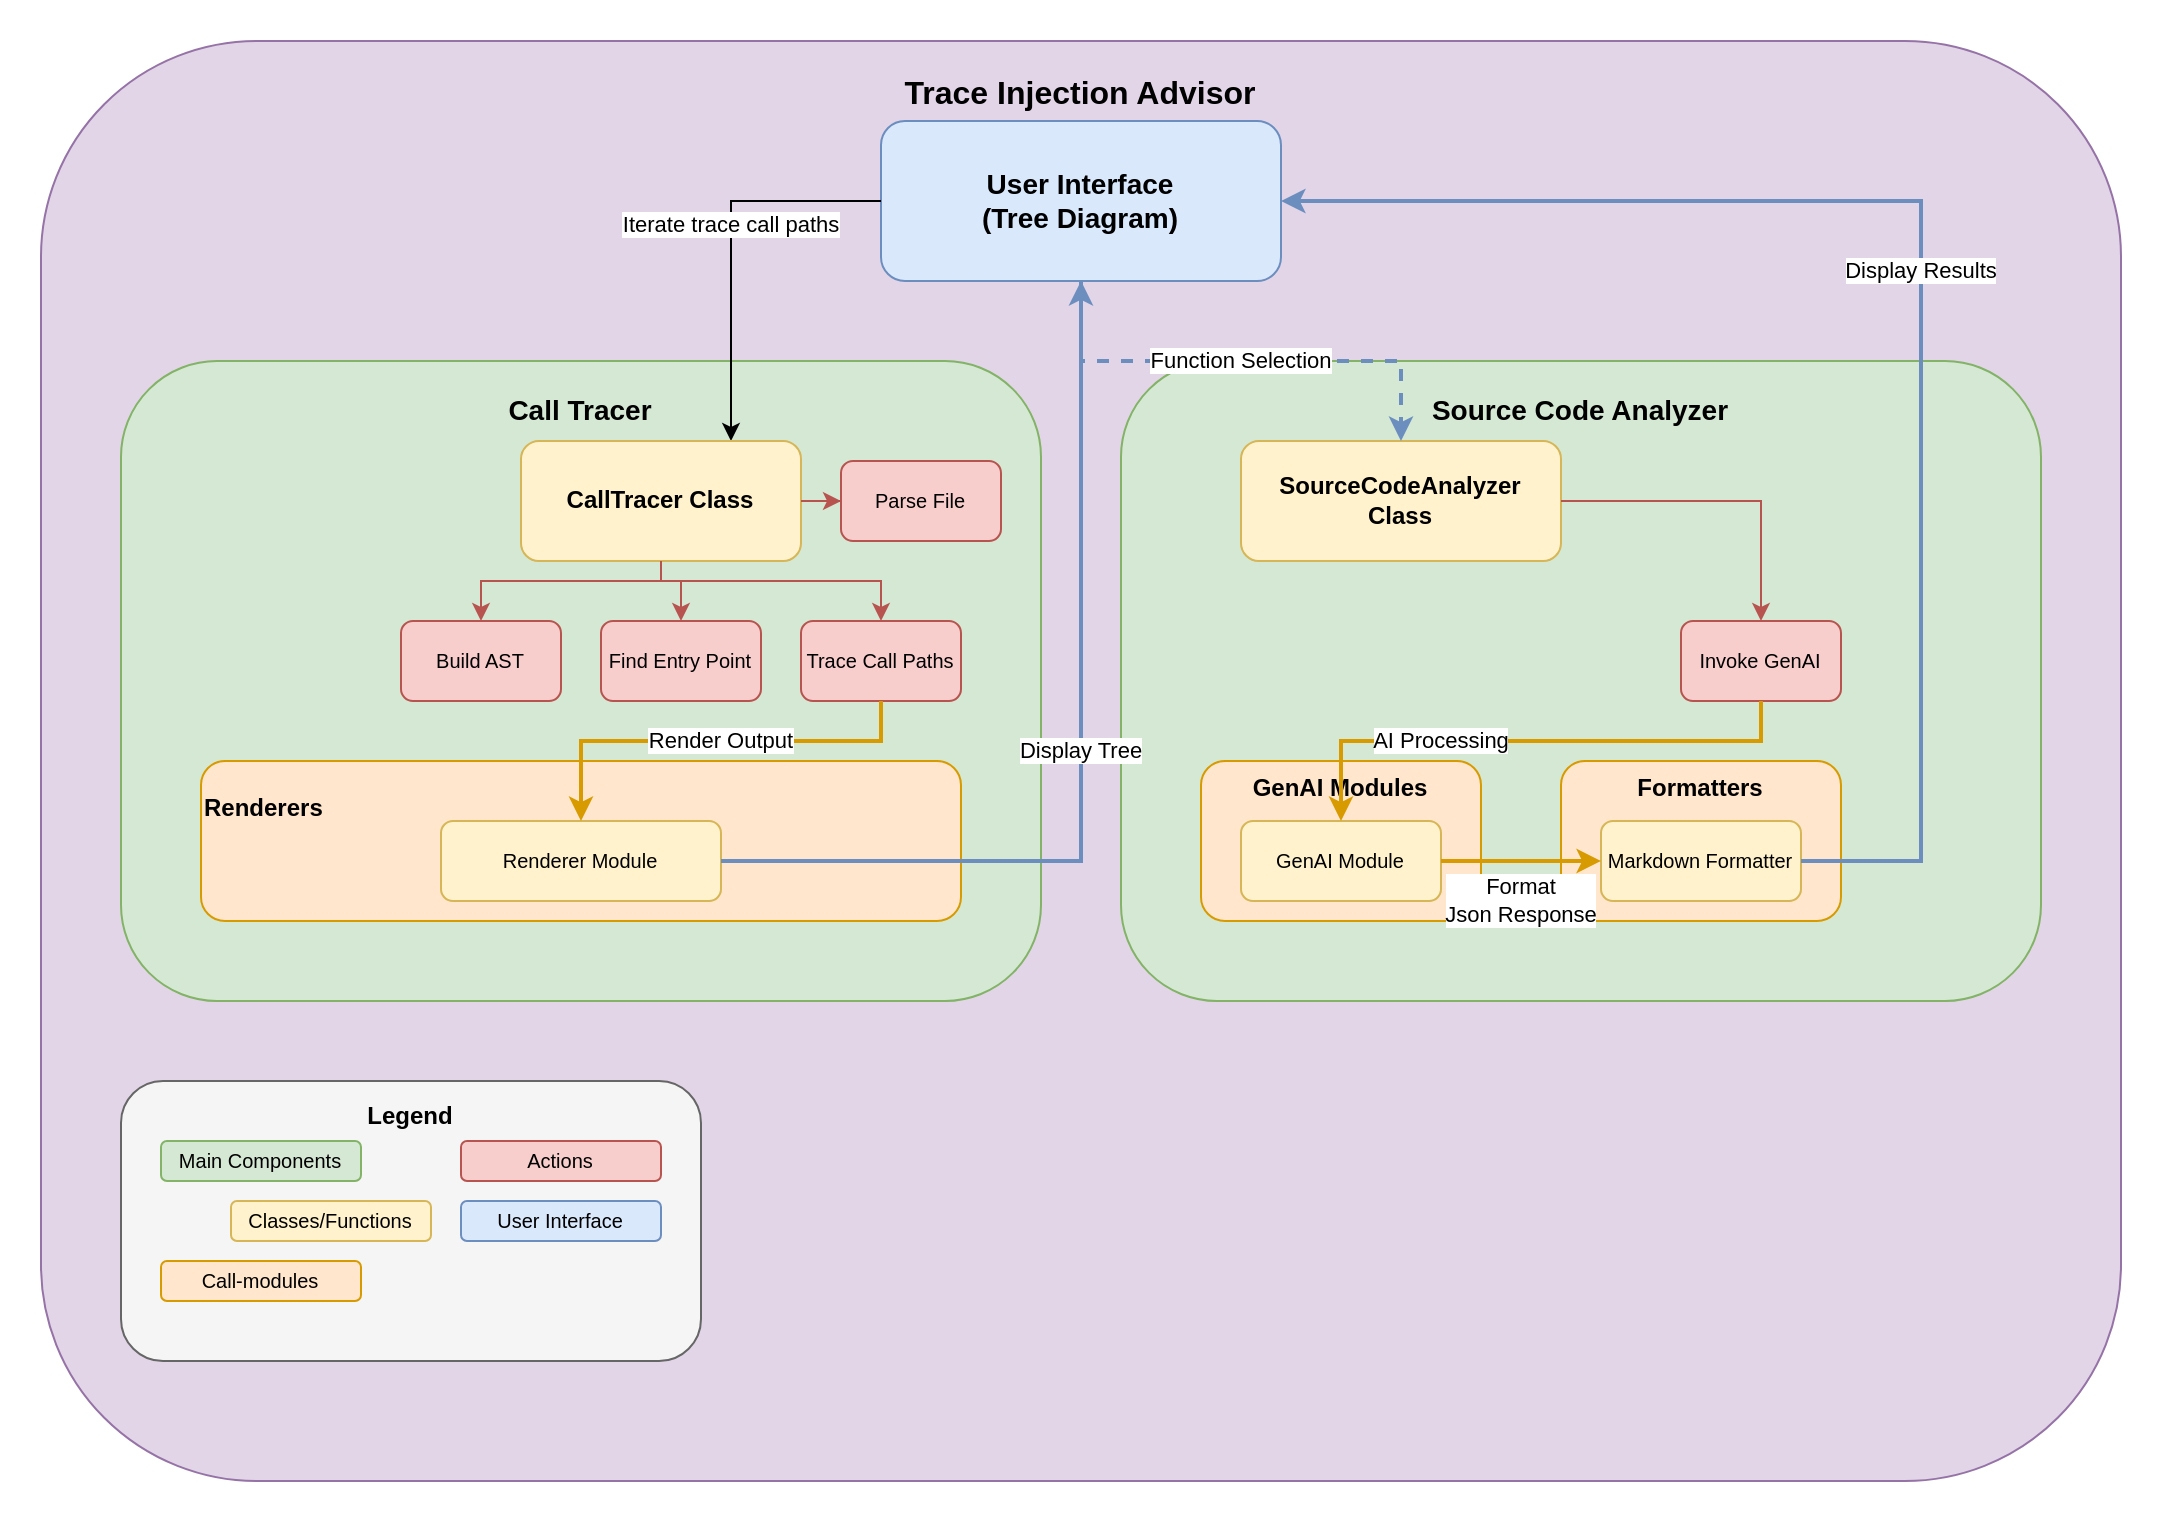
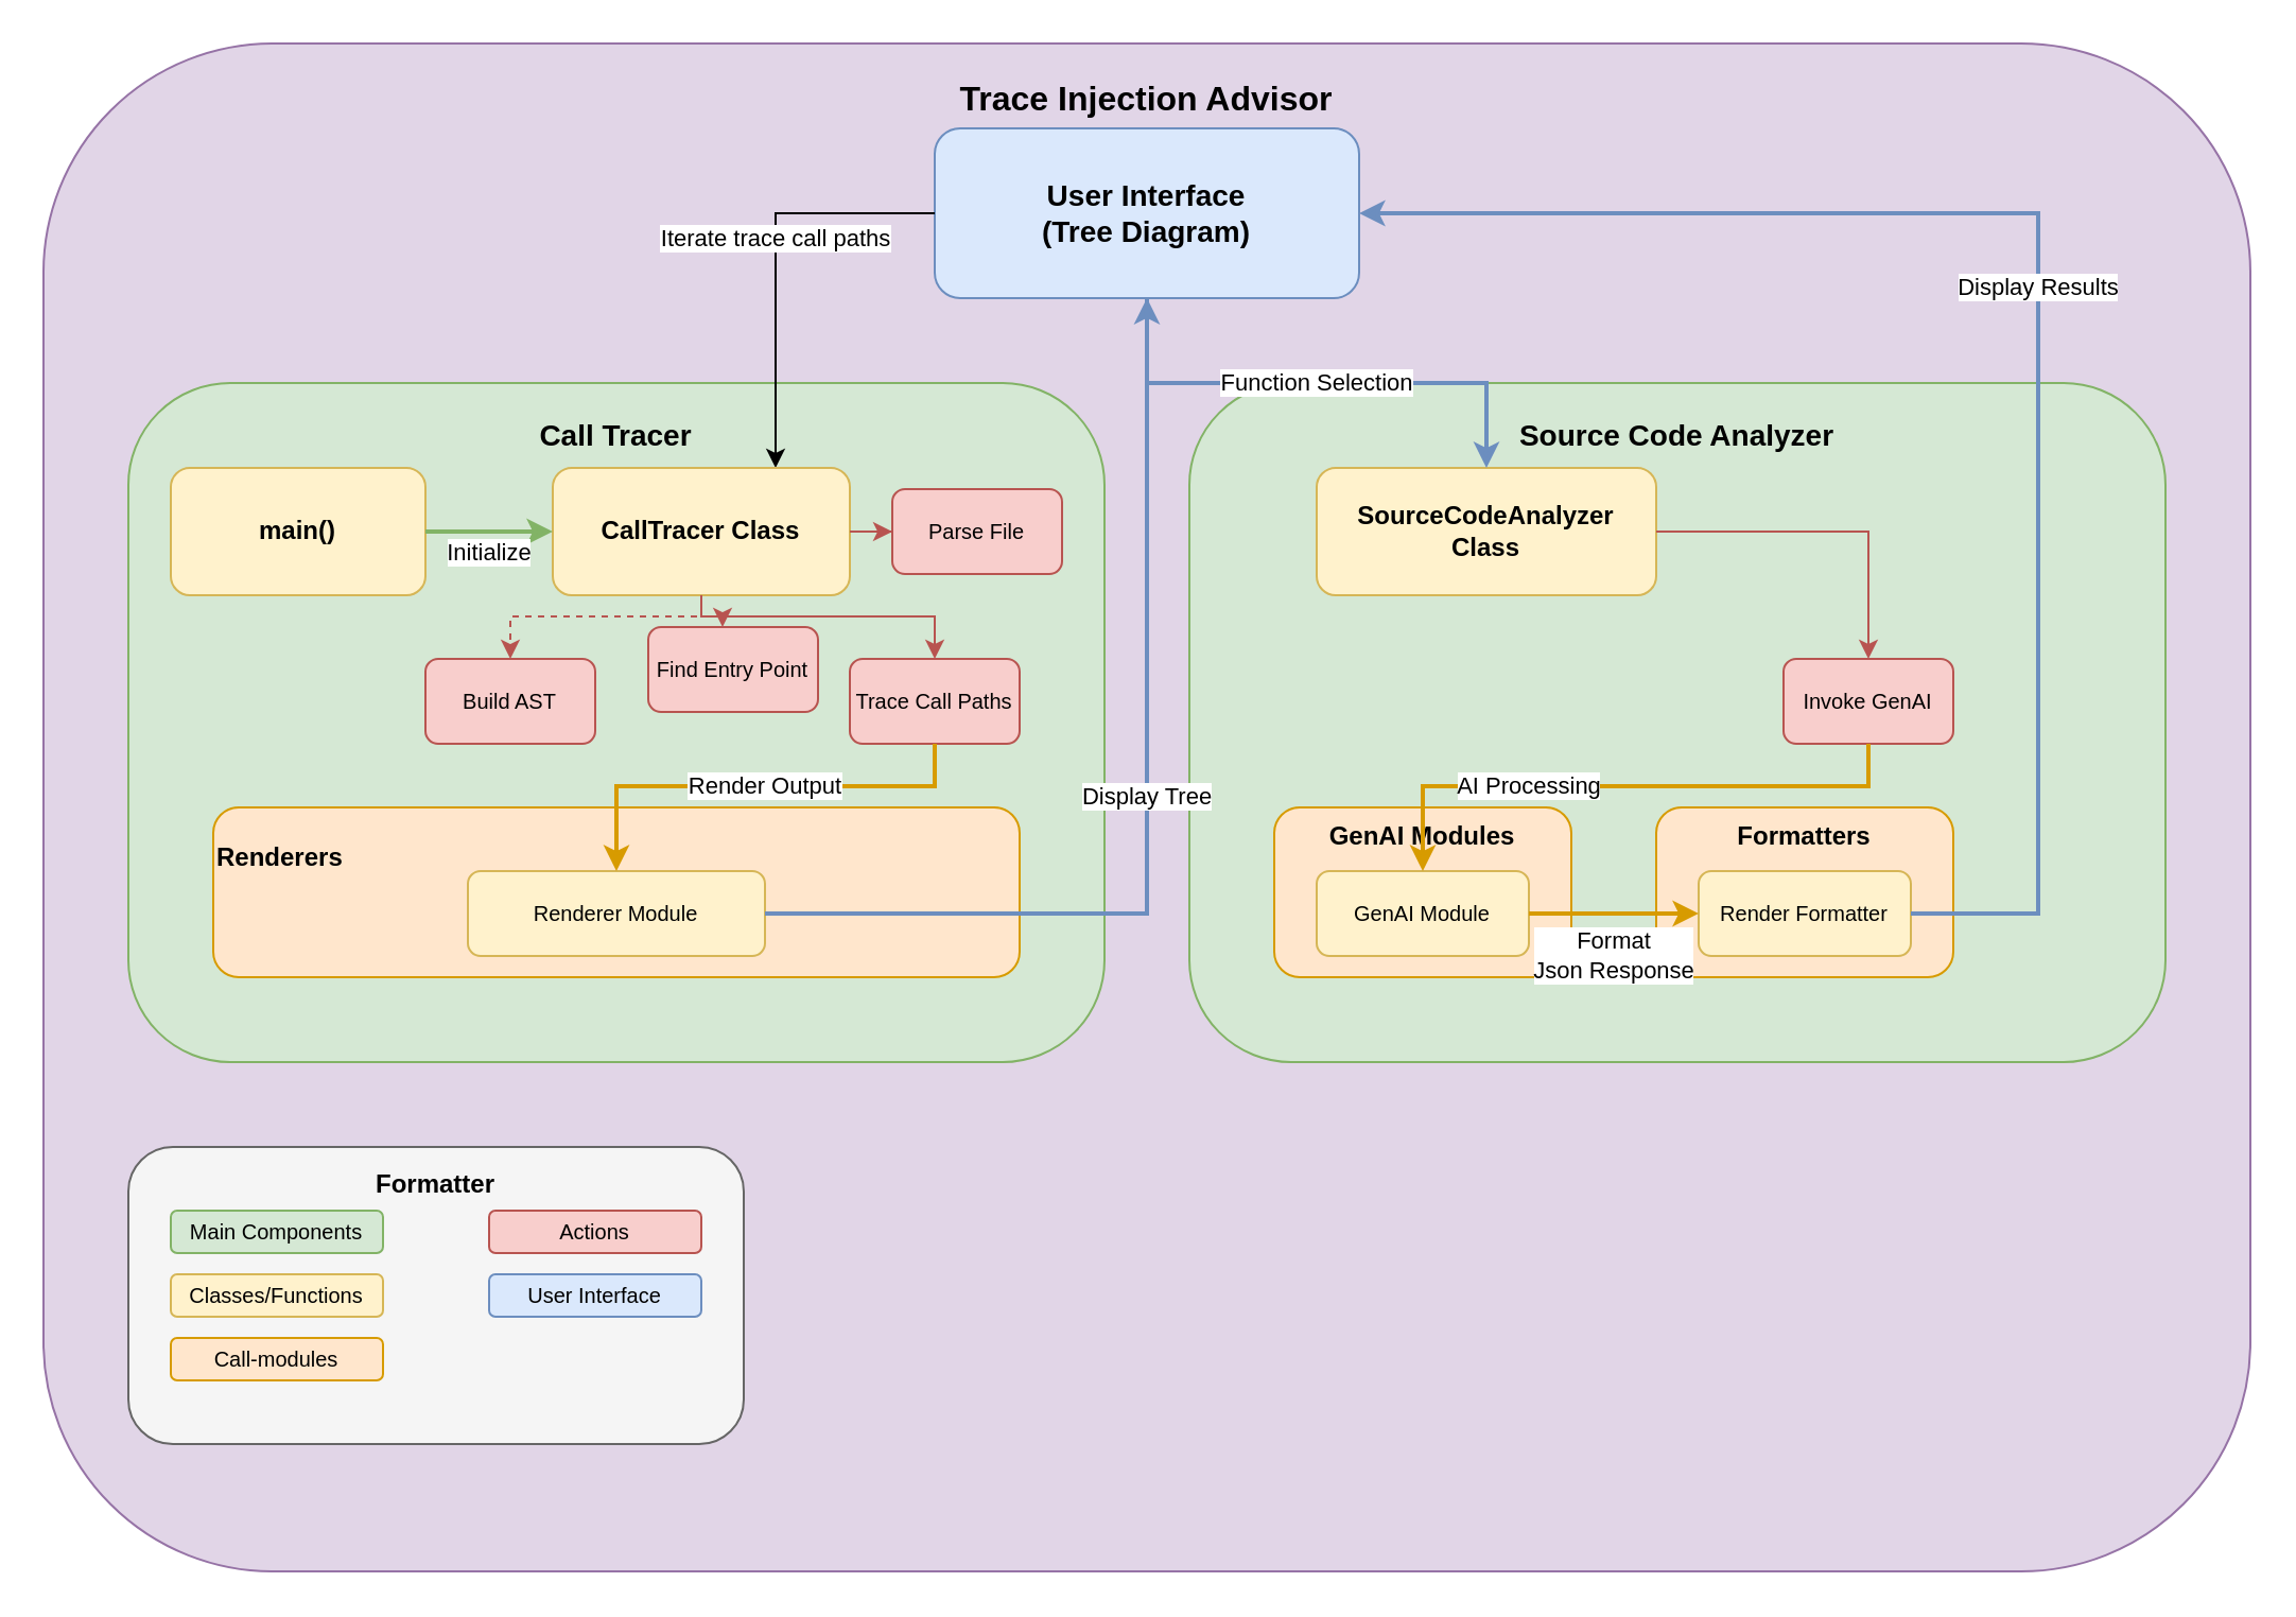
  <mxCell id="0" />
  <mxCell id="1" parent="0" />
  <mxCell id="2" value="Trace Injection Advisor" style="rounded=1;whiteSpace=wrap;html=1;fillColor=#e1d5e7;strokeColor=#9673a6;fontSize=16;fontStyle=1;verticalAlign=top;spacingTop=10;" parent="1" vertex="1"><mxGeometry x="20" y="20" width="1040" height="720" as="geometry" /></mxCell>
  <mxCell id="3" value="User Interface&#10;(Tree Diagram)" style="rounded=1;whiteSpace=wrap;html=1;fillColor=#dae8fc;strokeColor=#6c8ebf;fontSize=14;fontStyle=1;" parent="1" vertex="1"><mxGeometry x="440" y="60" width="200" height="80" as="geometry" /></mxCell>
  <mxCell id="4" value="Call Tracer" style="rounded=1;whiteSpace=wrap;html=1;fillColor=#d5e8d4;strokeColor=#82b366;fontSize=14;fontStyle=1;verticalAlign=top;spacingTop=10;" parent="1" vertex="1"><mxGeometry x="60" y="180" width="460" height="320" as="geometry" /></mxCell>
  <mxCell id="5" style="edgeStyle=orthogonalEdgeStyle;rounded=0;orthogonalLoop=1;jettySize=auto;html=1;entryX=0.75;entryY=0;entryDx=0;entryDy=0;" edge="1" parent="1" source="3" target="8"><mxGeometry relative="1" as="geometry" /></mxCell>
  <mxCell id="6" value="Iterate trace call paths" style="edgeLabel;html=1;align=center;verticalAlign=middle;resizable=0;points=[];" vertex="1" connectable="0" parent="5"><mxGeometry x="-0.118" y="-1" relative="1" as="geometry"><mxPoint as="offset" /></mxGeometry></mxCell>
+ <mxCell id="7" value="main()" style="rounded=1;whiteSpace=wrap;html=1;fillColor=#fff2cc;strokeColor=#d6b656;fontSize=12;fontStyle=1;" parent="1" vertex="1"><mxGeometry x="80" y="220" width="120" height="60" as="geometry" /></mxCell>
  <mxCell id="8" value="CallTracer Class" style="rounded=1;whiteSpace=wrap;html=1;fillColor=#fff2cc;strokeColor=#d6b656;fontSize=12;fontStyle=1;" parent="1" vertex="1"><mxGeometry x="260" y="220" width="140" height="60" as="geometry" /></mxCell>
  <mxCell id="9" value="Parse File" style="rounded=1;whiteSpace=wrap;html=1;fillColor=#f8cecc;strokeColor=#b85450;fontSize=10;" parent="1" vertex="1"><mxGeometry x="420" y="230" width="80" height="40" as="geometry" /></mxCell>
  <mxCell id="10" value="Build AST" style="rounded=1;whiteSpace=wrap;html=1;fillColor=#f8cecc;strokeColor=#b85450;fontSize=10;" parent="1" vertex="1"><mxGeometry x="200" y="310" width="80" height="40" as="geometry" /></mxCell>
- <mxCell id="11" value="Find Entry Point" style="rounded=1;whiteSpace=wrap;html=1;fillColor=#f8cecc;strokeColor=#b85450;fontSize=10;" parent="1" vertex="1"><mxGeometry x="300" y="310" width="80" height="40" as="geometry" /></mxCell>
+ <mxCell id="11" value="Find Entry Point" style="rounded=1;whiteSpace=wrap;html=1;fillColor=#f8cecc;strokeColor=#b85450;fontSize=10;" parent="1" vertex="1"><mxGeometry x="305" y="295" width="80" height="40" as="geometry" /></mxCell>
  <mxCell id="12" value="Trace Call Paths" style="rounded=1;whiteSpace=wrap;html=1;fillColor=#f8cecc;strokeColor=#b85450;fontSize=10;" parent="1" vertex="1"><mxGeometry x="400" y="310" width="80" height="40" as="geometry" /></mxCell>
  <mxCell id="13" value="Renderers" style="rounded=1;whiteSpace=wrap;html=1;fillColor=#ffe6cc;strokeColor=#d79b00;fontSize=12;fontStyle=1;verticalAlign=top;spacingTop=10;align=left;" parent="1" vertex="1"><mxGeometry x="100" y="380" width="380" height="80" as="geometry" /></mxCell>
  <mxCell id="14" value="Renderer Module" style="rounded=1;whiteSpace=wrap;html=1;fillColor=#fff2cc;strokeColor=#d6b656;fontSize=10;" parent="1" vertex="1"><mxGeometry x="220" y="410" width="140" height="40" as="geometry" /></mxCell>
  <mxCell id="15" value="Source Code Analyzer" style="rounded=1;whiteSpace=wrap;html=1;fillColor=#d5e8d4;strokeColor=#82b366;fontSize=14;fontStyle=1;verticalAlign=top;spacingTop=10;" parent="1" vertex="1"><mxGeometry x="560" y="180" width="460" height="320" as="geometry" /></mxCell>
  <mxCell id="16" value="SourceCodeAnalyzer&lt;div&gt;Class&lt;/div&gt;" style="rounded=1;whiteSpace=wrap;html=1;fillColor=#fff2cc;strokeColor=#d6b656;fontSize=12;fontStyle=1;" parent="1" vertex="1"><mxGeometry x="620" y="220" width="160" height="60" as="geometry" /></mxCell>
  <mxCell id="17" value="Invoke GenAI" style="rounded=1;whiteSpace=wrap;html=1;fillColor=#f8cecc;strokeColor=#b85450;fontSize=10;" parent="1" vertex="1"><mxGeometry x="840" y="310" width="80" height="40" as="geometry" /></mxCell>
  <mxCell id="18" value="GenAI Modules" style="rounded=1;whiteSpace=wrap;html=1;fillColor=#ffe6cc;strokeColor=#d79b00;fontSize=12;fontStyle=1;verticalAlign=top;spacingTop=0;align=center;" parent="1" vertex="1"><mxGeometry x="600" y="380" width="140" height="80" as="geometry" /></mxCell>
  <mxCell id="19" value="GenAI Module" style="rounded=1;whiteSpace=wrap;html=1;fillColor=#fff2cc;strokeColor=#d6b656;fontSize=10;" parent="1" vertex="1"><mxGeometry x="620" y="410" width="100" height="40" as="geometry" /></mxCell>
  <mxCell id="20" value="Formatters" style="rounded=1;whiteSpace=wrap;html=1;fillColor=#ffe6cc;strokeColor=#d79b00;fontSize=12;fontStyle=1;verticalAlign=top;spacingTop=0;" parent="1" vertex="1"><mxGeometry x="780" y="380" width="140" height="80" as="geometry" /></mxCell>
- <mxCell id="21" value="Markdown Formatter" style="rounded=1;whiteSpace=wrap;html=1;fillColor=#fff2cc;strokeColor=#d6b656;fontSize=10;" parent="1" vertex="1"><mxGeometry x="800" y="410" width="100" height="40" as="geometry" /></mxCell>
+ <mxCell id="21" value="Render Formatter" style="rounded=1;whiteSpace=wrap;html=1;fillColor=#fff2cc;strokeColor=#d6b656;fontSize=10;" parent="1" vertex="1"><mxGeometry x="800" y="410" width="100" height="40" as="geometry" /></mxCell>
+ <mxCell id="22" value="Initialize" style="edgeStyle=orthogonalEdgeStyle;rounded=0;orthogonalLoop=1;jettySize=auto;html=1;strokeColor=#82b366;strokeWidth=2;" parent="1" source="7" target="8" edge="1"><mxGeometry y="-10" relative="1" as="geometry"><mxPoint as="offset" /></mxGeometry></mxCell>
  <mxCell id="23" value="" style="edgeStyle=orthogonalEdgeStyle;rounded=0;orthogonalLoop=1;jettySize=auto;html=1;strokeColor=#b85450;strokeWidth=1;" parent="1" source="8" target="9" edge="1"><mxGeometry relative="1" as="geometry" /></mxCell>
- <mxCell id="24" value="" style="edgeStyle=orthogonalEdgeStyle;rounded=0;orthogonalLoop=1;jettySize=auto;html=1;strokeColor=#b85450;strokeWidth=1;" parent="1" source="8" target="10" edge="1"><mxGeometry relative="1" as="geometry"><Array as="points"><mxPoint x="330" y="290" /><mxPoint x="240" y="290" /></Array></mxGeometry></mxCell>
+ <mxCell id="24" value="" style="edgeStyle=orthogonalEdgeStyle;rounded=0;orthogonalLoop=1;jettySize=auto;html=1;strokeColor=#b85450;strokeWidth=1;dashed=1;" parent="1" source="8" target="10" edge="1"><mxGeometry relative="1" as="geometry"><Array as="points"><mxPoint x="330" y="290" /><mxPoint x="240" y="290" /></Array></mxGeometry></mxCell>
  <mxCell id="25" value="" style="edgeStyle=orthogonalEdgeStyle;rounded=0;orthogonalLoop=1;jettySize=auto;html=1;strokeColor=#b85450;strokeWidth=1;" parent="1" source="8" target="11" edge="1"><mxGeometry relative="1" as="geometry"><Array as="points"><mxPoint x="330" y="290" /><mxPoint x="340" y="290" /></Array></mxGeometry></mxCell>
  <mxCell id="26" value="" style="edgeStyle=orthogonalEdgeStyle;rounded=0;orthogonalLoop=1;jettySize=auto;html=1;strokeColor=#b85450;strokeWidth=1;" parent="1" source="8" target="12" edge="1"><mxGeometry relative="1" as="geometry"><Array as="points"><mxPoint x="330" y="290" /><mxPoint x="440" y="290" /></Array></mxGeometry></mxCell>
  <mxCell id="27" value="Render Output" style="edgeStyle=orthogonalEdgeStyle;rounded=0;orthogonalLoop=1;jettySize=auto;html=1;strokeColor=#d79b00;strokeWidth=2;" parent="1" source="12" target="14" edge="1"><mxGeometry x="-0.048" relative="1" as="geometry"><Array as="points"><mxPoint x="440" y="370" /><mxPoint x="290" y="370" /></Array><mxPoint as="offset" /></mxGeometry></mxCell>
  <mxCell id="28" value="Display Tree" style="edgeStyle=orthogonalEdgeStyle;rounded=0;orthogonalLoop=1;jettySize=auto;html=1;strokeColor=#6c8ebf;strokeWidth=2;" parent="1" source="14" target="3" edge="1"><mxGeometry relative="1" as="geometry" /></mxCell>
- <mxCell id="29" value="Function Selection" style="edgeStyle=orthogonalEdgeStyle;rounded=0;orthogonalLoop=1;jettySize=auto;html=1;strokeColor=#6c8ebf;strokeWidth=2;dashed=1;" parent="1" source="3" target="16" edge="1"><mxGeometry relative="1" as="geometry" /></mxCell>
+ <mxCell id="29" value="Function Selection" style="edgeStyle=orthogonalEdgeStyle;rounded=0;orthogonalLoop=1;jettySize=auto;html=1;strokeColor=#6c8ebf;strokeWidth=2;" parent="1" source="3" target="16" edge="1"><mxGeometry relative="1" as="geometry" /></mxCell>
  <mxCell id="30" value="" style="edgeStyle=orthogonalEdgeStyle;rounded=0;orthogonalLoop=1;jettySize=auto;html=1;strokeColor=#b85450;strokeWidth=1;" parent="1" source="16" target="17" edge="1"><mxGeometry relative="1" as="geometry" /></mxCell>
  <mxCell id="31" value="AI Processing" style="edgeStyle=orthogonalEdgeStyle;rounded=0;orthogonalLoop=1;jettySize=auto;html=1;strokeColor=#d79b00;strokeWidth=2;" parent="1" source="17" target="19" edge="1"><mxGeometry x="0.333" relative="1" as="geometry"><Array as="points"><mxPoint x="880" y="370" /><mxPoint x="670" y="370" /></Array><mxPoint as="offset" /></mxGeometry></mxCell>
  <mxCell id="32" value="Format&lt;div&gt;Json Response&lt;/div&gt;" style="edgeStyle=orthogonalEdgeStyle;rounded=0;orthogonalLoop=1;jettySize=auto;html=1;strokeColor=#d79b00;strokeWidth=2;" parent="1" source="19" target="21" edge="1"><mxGeometry y="-20" relative="1" as="geometry"><mxPoint as="offset" /></mxGeometry></mxCell>
  <mxCell id="33" value="Display Results" style="edgeStyle=orthogonalEdgeStyle;rounded=0;orthogonalLoop=1;jettySize=auto;html=1;strokeColor=#6c8ebf;strokeWidth=2;" parent="1" source="21" target="3" edge="1"><mxGeometry relative="1" as="geometry"><Array as="points"><mxPoint x="960" y="430" /><mxPoint x="960" y="100" /></Array></mxGeometry></mxCell>
- <mxCell id="34" value="Legend" style="rounded=1;whiteSpace=wrap;html=1;fillColor=#f5f5f5;strokeColor=#666666;fontSize=12;fontStyle=1;verticalAlign=top;spacingTop=4;" parent="1" vertex="1"><mxGeometry x="60" y="540" width="290" height="140" as="geometry" /></mxCell>
+ <mxCell id="34" value="Formatter" style="rounded=1;whiteSpace=wrap;html=1;fillColor=#f5f5f5;strokeColor=#666666;fontSize=12;fontStyle=1;verticalAlign=top;spacingTop=4;" parent="1" vertex="1"><mxGeometry x="60" y="540" width="290" height="140" as="geometry" /></mxCell>
  <mxCell id="35" value="Main Components" style="rounded=1;whiteSpace=wrap;html=1;fillColor=#d5e8d4;strokeColor=#82b366;fontSize=10;" parent="1" vertex="1"><mxGeometry x="80" y="570" width="100" height="20" as="geometry" /></mxCell>
- <mxCell id="36" value="Classes/Functions" style="rounded=1;whiteSpace=wrap;html=1;fillColor=#fff2cc;strokeColor=#d6b656;fontSize=10;" parent="1" vertex="1"><mxGeometry x="115" y="600" width="100" height="20" as="geometry" /></mxCell>
+ <mxCell id="36" value="Classes/Functions" style="rounded=1;whiteSpace=wrap;html=1;fillColor=#fff2cc;strokeColor=#d6b656;fontSize=10;" parent="1" vertex="1"><mxGeometry x="80" y="600" width="100" height="20" as="geometry" /></mxCell>
  <mxCell id="37" value="Call-modules" style="rounded=1;whiteSpace=wrap;html=1;fillColor=#ffe6cc;strokeColor=#d79b00;fontSize=10;" parent="1" vertex="1"><mxGeometry x="80" y="630" width="100" height="20" as="geometry" /></mxCell>
  <mxCell id="38" value="User Interface" style="rounded=1;whiteSpace=wrap;html=1;fillColor=#dae8fc;strokeColor=#6c8ebf;fontSize=10;" parent="1" vertex="1"><mxGeometry x="230" y="600" width="100" height="20" as="geometry" /></mxCell>
  <mxCell id="39" value="Actions" style="rounded=1;whiteSpace=wrap;html=1;fillColor=#f8cecc;strokeColor=#b85450;fontSize=10;" vertex="1" parent="1"><mxGeometry x="230" y="570" width="100" height="20" as="geometry" /></mxCell>
